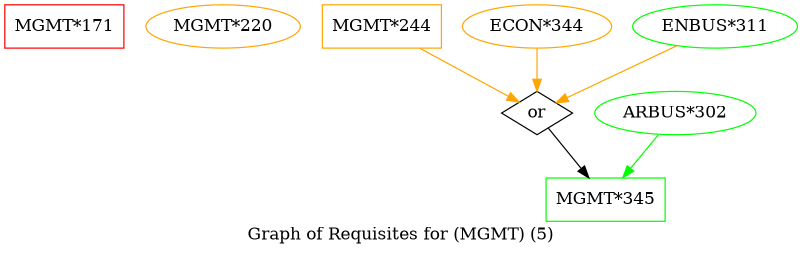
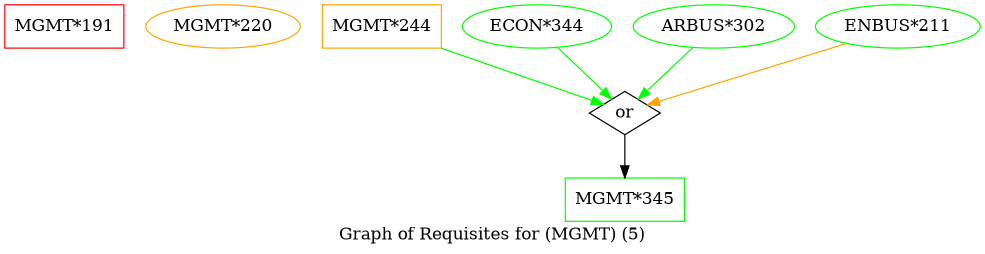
  strict digraph {
    label="Graph of Requisites for (MGMT) (5)"
    node [color=green]
    edge [color=orange]
-   "MGMT*171" [color=red height=0.5 shape=box width=1.375]
+   "MGMT*171" [color=red height=0.5 shape=box width=1.375 label="MGMT*191"]
    "MGMT*220" [color=orange height=0.5 shape=ellipse width=1.375]
    "MGMT*244" [color=orange height=0.5 shape=box width=1.375]
    n4 [height=0.5 label=or shape=diamond width=0.81703 color=""]
    "MGMT*345" [height=0.5 shape=box width=1.375]
-   "ECON*344" [color=orange height=0.5 width=1.7151]
+   "ECON*344" [height=0.5 width=1.7151]
    "ARBUS*302" [height=0.5 width=1.8596]
-   "ENBUS*311" [height=0.5 width=1.8957]
-   "MGMT*244" -> n4
+   "ENBUS*311" [height=0.5 width=1.8957 label="ENBUS*211"]
+   "MGMT*244" -> n4 [color=green]
    n4 -> "MGMT*345" [color=""]
-   "ECON*344" -> n4
-   "ARBUS*302" -> "MGMT*345" [color=green]
+   "ECON*344" -> n4 [color=green]
+   "ARBUS*302" -> n4 [color=green]
    "ENBUS*311" -> n4
  }
